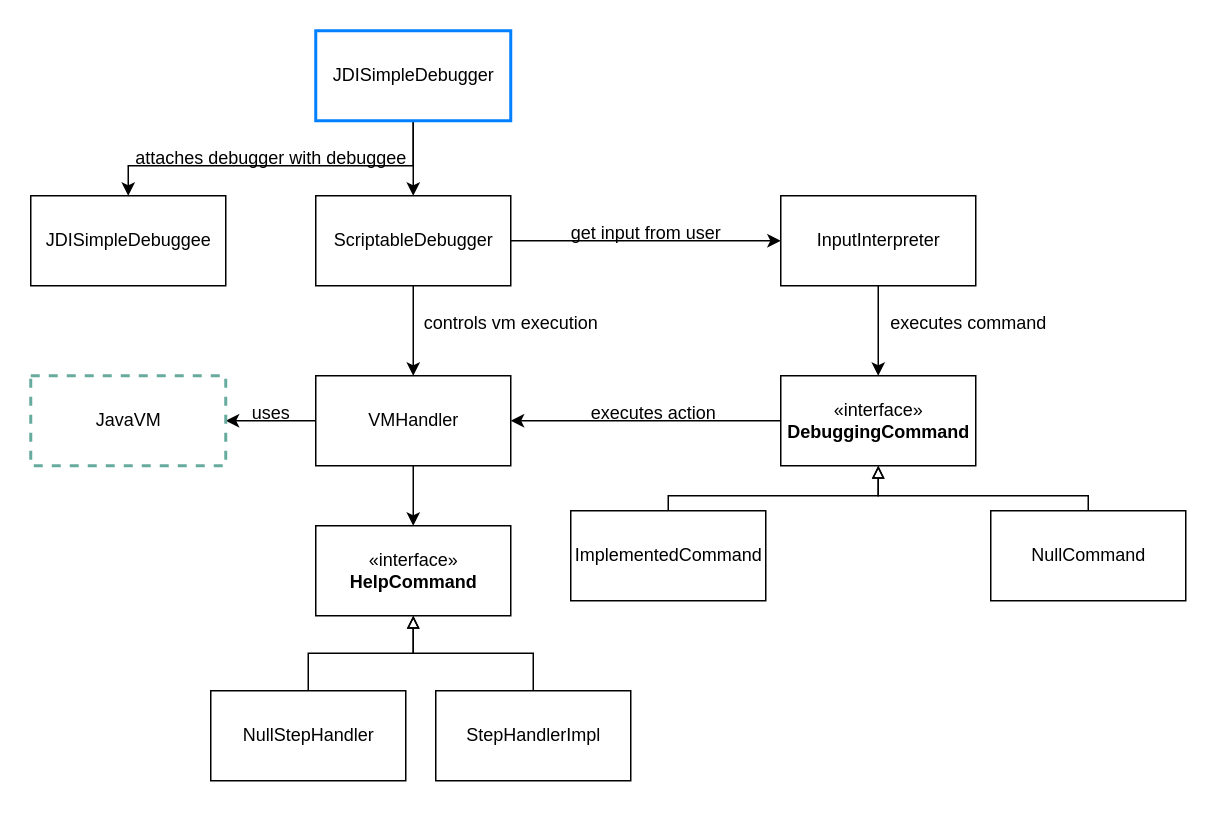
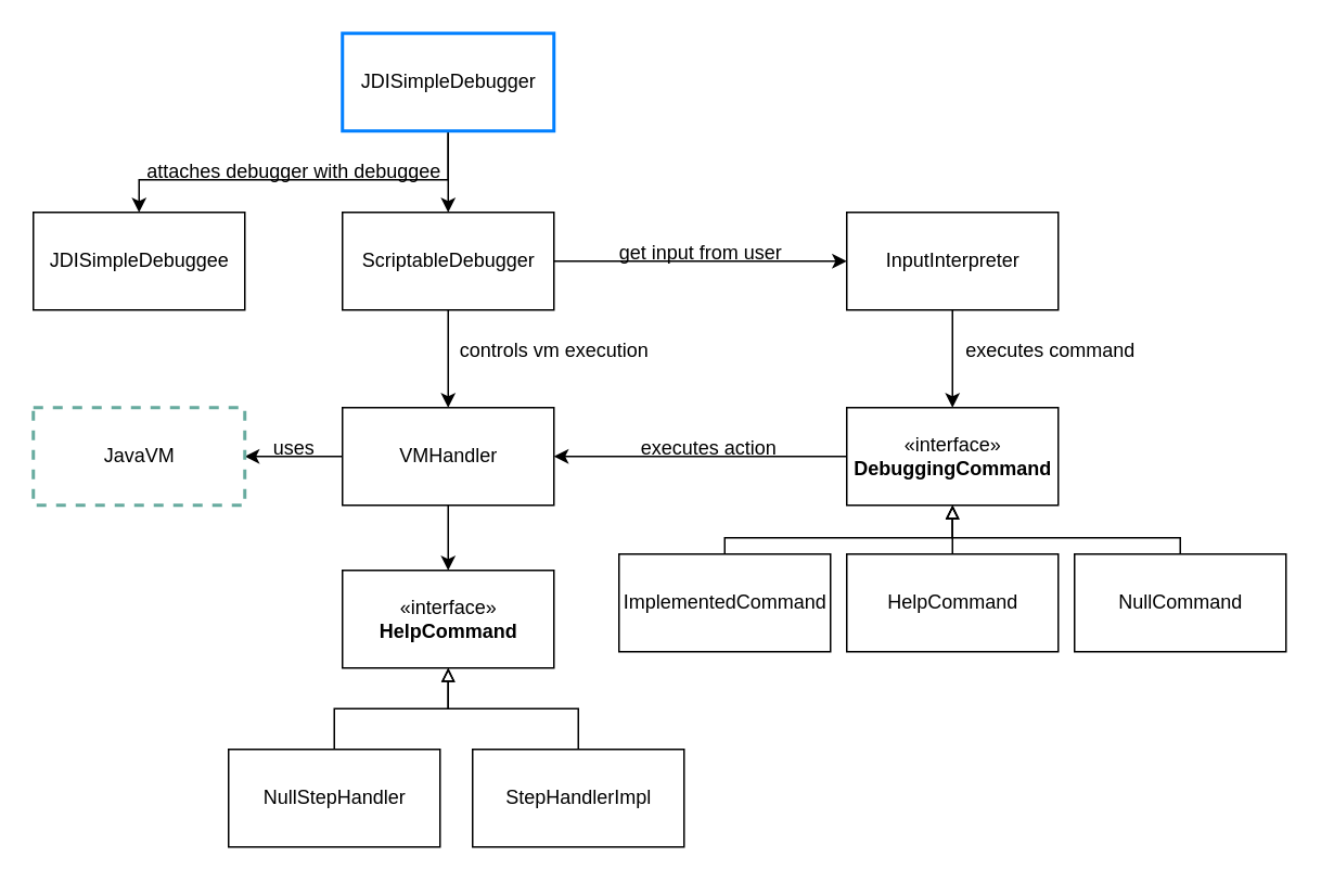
  <mxCell id="0" />
  <mxCell id="1" parent="0" />
  <mxCell id="2" style="edgeStyle=orthogonalEdgeStyle;rounded=0;orthogonalLoop=1;jettySize=auto;html=1;entryX=1;entryY=0.5;entryDx=0;entryDy=0;endArrow=classic;endFill=1;" edge="1" parent="1" source="28" target="8"><mxGeometry relative="1" as="geometry"><mxPoint x="420" y="260" as="sourcePoint" /></mxGeometry></mxCell>
  <mxCell id="3" style="edgeStyle=orthogonalEdgeStyle;rounded=0;orthogonalLoop=1;jettySize=auto;html=1;endArrow=classic;endFill=1;" edge="1" parent="1" source="5" target="8"><mxGeometry relative="1" as="geometry" /></mxCell>
  <mxCell id="4" style="edgeStyle=orthogonalEdgeStyle;rounded=0;orthogonalLoop=1;jettySize=auto;html=1;endArrow=classic;endFill=1;" edge="1" parent="1" source="5" target="13"><mxGeometry relative="1" as="geometry" /></mxCell>
  <mxCell id="5" value="ScriptableDebugger" style="html=1;" vertex="1" parent="1"><mxGeometry x="210" y="130" width="130" height="60" as="geometry" /></mxCell>
  <mxCell id="6" style="edgeStyle=orthogonalEdgeStyle;rounded=0;orthogonalLoop=1;jettySize=auto;html=1;endArrow=classic;endFill=1;" edge="1" parent="1" source="8" target="21"><mxGeometry relative="1" as="geometry" /></mxCell>
  <mxCell id="7" style="edgeStyle=orthogonalEdgeStyle;rounded=0;orthogonalLoop=1;jettySize=auto;html=1;endArrow=classic;endFill=1;" edge="1" parent="1" source="8" target="15"><mxGeometry relative="1" as="geometry" /></mxCell>
  <mxCell id="8" value="VMHandler" style="html=1;" vertex="1" parent="1"><mxGeometry x="210" y="250" width="130" height="60" as="geometry" /></mxCell>
  <mxCell id="9" style="edgeStyle=orthogonalEdgeStyle;rounded=0;orthogonalLoop=1;jettySize=auto;html=1;endArrow=classic;endFill=1;" edge="1" parent="1" source="11" target="14"><mxGeometry relative="1" as="geometry"><Array as="points"><mxPoint x="275" y="110" /><mxPoint x="85" y="110" /></Array></mxGeometry></mxCell>
  <mxCell id="10" style="edgeStyle=orthogonalEdgeStyle;rounded=0;orthogonalLoop=1;jettySize=auto;html=1;endArrow=classic;endFill=1;" edge="1" parent="1" source="11" target="5"><mxGeometry relative="1" as="geometry" /></mxCell>
  <mxCell id="11" value="JDISimpleDebugger" style="html=1;strokeWidth=2;strokeColor=#007FFF;" vertex="1" parent="1"><mxGeometry x="210" y="20" width="130" height="60" as="geometry" /></mxCell>
  <mxCell id="12" style="edgeStyle=orthogonalEdgeStyle;rounded=0;orthogonalLoop=1;jettySize=auto;html=1;endArrow=classic;endFill=1;" edge="1" parent="1" source="13" target="28"><mxGeometry relative="1" as="geometry"><mxPoint x="580" y="260" as="targetPoint" /></mxGeometry></mxCell>
  <mxCell id="13" value="InputInterpreter" style="html=1;" vertex="1" parent="1"><mxGeometry x="520" y="130" width="130" height="60" as="geometry" /></mxCell>
  <mxCell id="14" value="JDISimpleDebuggee" style="html=1;" vertex="1" parent="1"><mxGeometry x="20" y="130" width="130" height="60" as="geometry" /></mxCell>
  <mxCell id="15" value="JavaVM" style="html=1;strokeColor=#67AB9F;strokeWidth=2;dashed=1;" vertex="1" parent="1"><mxGeometry x="20" y="250" width="130" height="60" as="geometry" /></mxCell>
  <mxCell id="16" value="&lt;div&gt;executes command&lt;/div&gt;" style="text;html=1;align=center;verticalAlign=middle;resizable=0;points=[];autosize=1;strokeColor=none;fillColor=none;" vertex="1" parent="1"><mxGeometry x="580" y="200" width="130" height="30" as="geometry" /></mxCell>
  <mxCell id="17" value="attaches debugger with debuggee" style="text;html=1;align=center;verticalAlign=middle;resizable=0;points=[];autosize=1;strokeColor=none;fillColor=none;" vertex="1" parent="1"><mxGeometry x="80" width="200" height="30" as="geometry" y="90" /></mxCell>
  <mxCell id="18" value="" style="group" vertex="1" connectable="0" parent="1"><mxGeometry x="140" y="350" width="280" height="170" as="geometry" /></mxCell>
  <mxCell id="19" value="NullStepHandler" style="html=1;" vertex="1" parent="18"><mxGeometry y="110" width="130" height="60" as="geometry" /></mxCell>
  <mxCell id="20" value="StepHandlerImpl" style="html=1;" vertex="1" parent="18"><mxGeometry x="150" y="110" width="130" height="60" as="geometry" /></mxCell>
  <mxCell id="21" value="&lt;div&gt;«interface»&lt;b&gt;&lt;br&gt;&lt;/b&gt;&lt;/div&gt;&lt;div&gt;&lt;b&gt;HelpCommand&lt;/b&gt;&lt;/div&gt;" style="html=1;" vertex="1" parent="18"><mxGeometry x="70" width="130" height="60" as="geometry" /></mxCell>
  <mxCell id="22" style="edgeStyle=orthogonalEdgeStyle;rounded=0;orthogonalLoop=1;jettySize=auto;html=1;endArrow=block;endFill=0;" edge="1" parent="18" source="19" target="21"><mxGeometry relative="1" as="geometry" /></mxCell>
  <mxCell id="23" style="edgeStyle=orthogonalEdgeStyle;rounded=0;orthogonalLoop=1;jettySize=auto;html=1;entryX=0.5;entryY=1;entryDx=0;entryDy=0;endArrow=block;endFill=0;" edge="1" parent="18" source="20" target="21"><mxGeometry relative="1" as="geometry" /></mxCell>
  <mxCell id="24" value="uses" style="text;html=1;align=center;verticalAlign=middle;resizable=0;points=[];autosize=1;strokeColor=none;fillColor=none;" vertex="1" parent="1"><mxGeometry x="155" y="260" width="50" height="30" as="geometry" /></mxCell>
  <mxCell id="25" value="get input from user" style="text;html=1;align=center;verticalAlign=middle;resizable=0;points=[];autosize=1;strokeColor=none;fillColor=none;strokeWidth=2;" vertex="1" parent="1"><mxGeometry x="370" y="140" width="120" height="30" as="geometry" /></mxCell>
  <mxCell id="26" value="controls vm execution" style="text;html=1;align=center;verticalAlign=middle;resizable=0;points=[];autosize=1;strokeColor=none;fillColor=none;strokeWidth=2;" vertex="1" parent="1"><mxGeometry x="270" y="200" width="140" height="30" as="geometry" /></mxCell>
  <mxCell id="27" value="" style="group" vertex="1" connectable="0" parent="1"><mxGeometry x="380" y="250" width="410" height="150" as="geometry" /></mxCell>
  <mxCell id="28" value="&lt;div&gt;«interface»&lt;b&gt;&lt;br&gt;&lt;/b&gt;&lt;/div&gt;&lt;div&gt;&lt;b&gt;DebuggingCommand&lt;/b&gt;&lt;/div&gt;" style="html=1;" vertex="1" parent="27"><mxGeometry x="140" width="130" height="60" as="geometry" /></mxCell>
  <mxCell id="29" style="edgeStyle=orthogonalEdgeStyle;rounded=0;orthogonalLoop=1;jettySize=auto;html=1;entryX=0.5;entryY=1;entryDx=0;entryDy=0;endArrow=block;endFill=0;" edge="1" parent="27" source="30" target="28"><mxGeometry relative="1" as="geometry"><Array as="points"><mxPoint x="65" y="80" /><mxPoint x="205" y="80" /></Array></mxGeometry></mxCell>
  <mxCell id="30" value="ImplementedCommand" style="html=1;" vertex="1" parent="27"><mxGeometry y="90" width="130" height="60" as="geometry" /></mxCell>
  <mxCell id="31" style="edgeStyle=orthogonalEdgeStyle;rounded=0;orthogonalLoop=1;jettySize=auto;html=1;endArrow=block;endFill=0;" edge="1" parent="27" source="32" target="28"><mxGeometry relative="1" as="geometry"><Array as="points"><mxPoint x="345" y="80" /><mxPoint x="205" y="80" /></Array></mxGeometry></mxCell>
  <mxCell id="32" value="NullCommand" style="html=1;" vertex="1" parent="27"><mxGeometry x="280" y="90" width="130" height="60" as="geometry" /></mxCell>
+ <mxCell id="33" style="edgeStyle=orthogonalEdgeStyle;rounded=0;orthogonalLoop=1;jettySize=auto;html=1;endArrow=block;endFill=0;" edge="1" parent="27" source="34" target="28"><mxGeometry relative="1" as="geometry" /></mxCell>
+ <mxCell id="34" value="HelpCommand" style="html=1;" vertex="1" parent="27"><mxGeometry x="140" y="90" width="130" height="60" as="geometry" /></mxCell>
  <mxCell id="35" value="&lt;div&gt;executes action&lt;br&gt;&lt;/div&gt;" style="text;html=1;align=center;verticalAlign=middle;resizable=0;points=[];autosize=1;strokeColor=none;fillColor=none;" vertex="1" parent="27"><mxGeometry y="10" width="110" height="30" as="geometry" /></mxCell>
